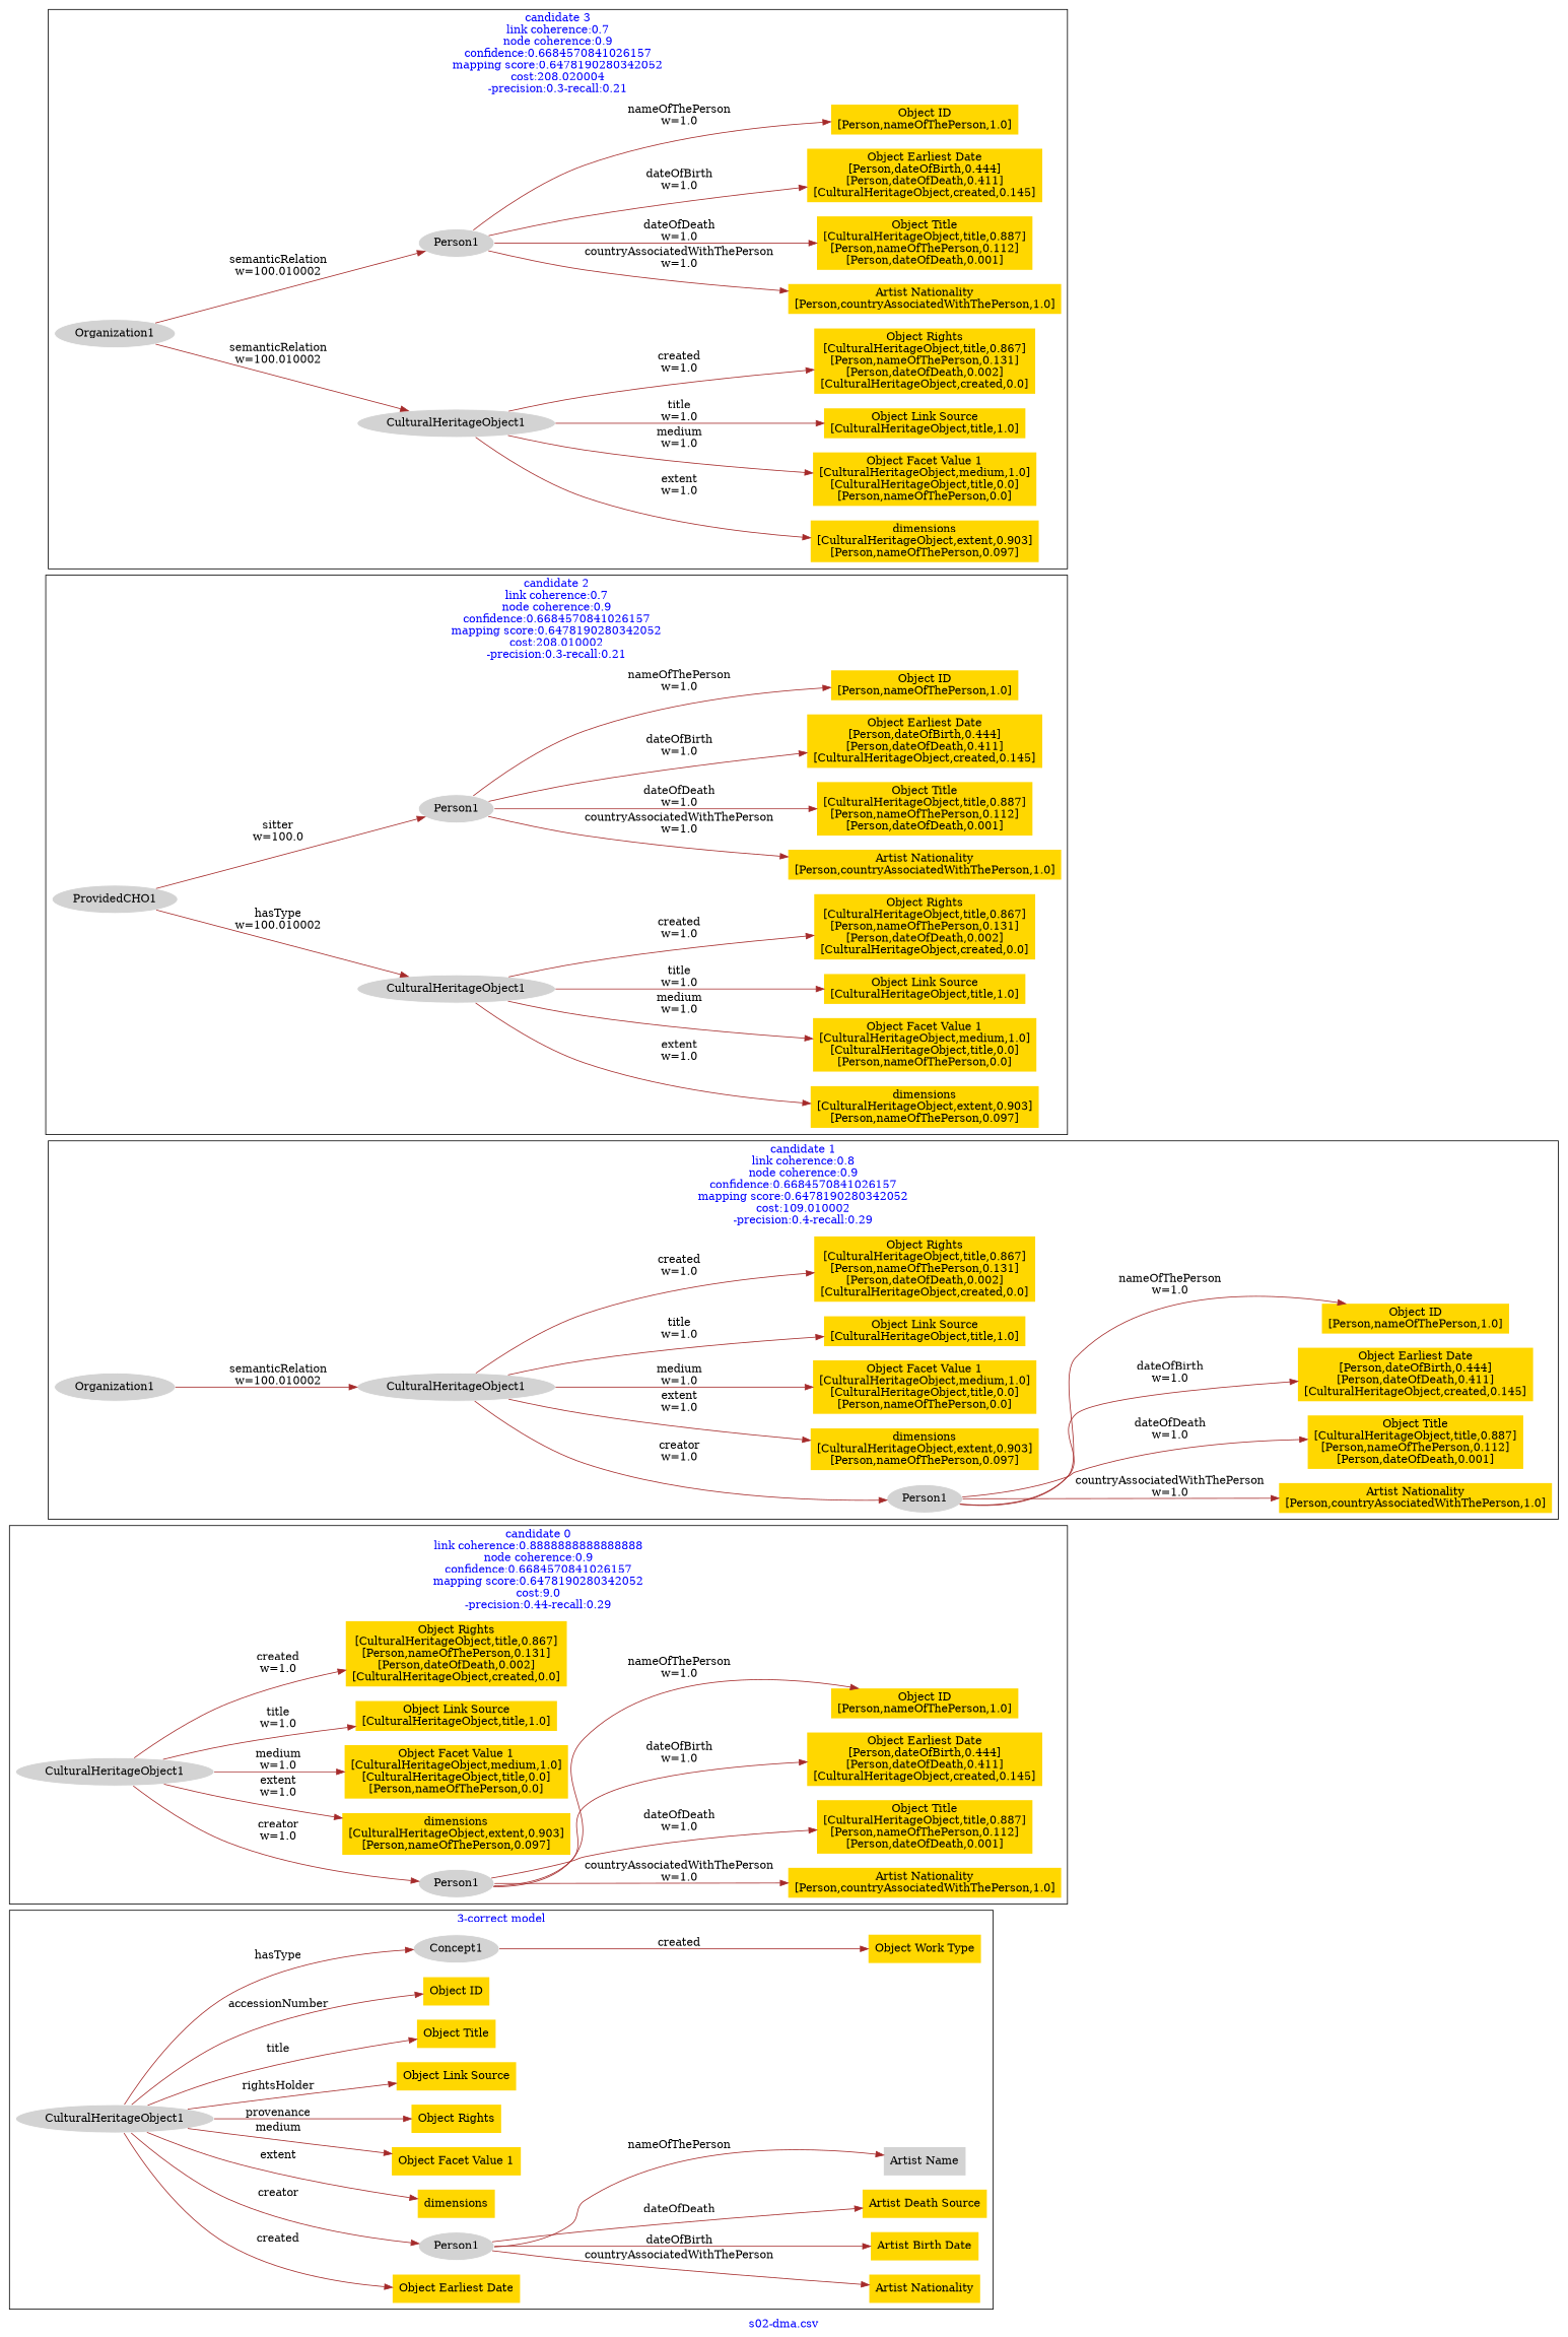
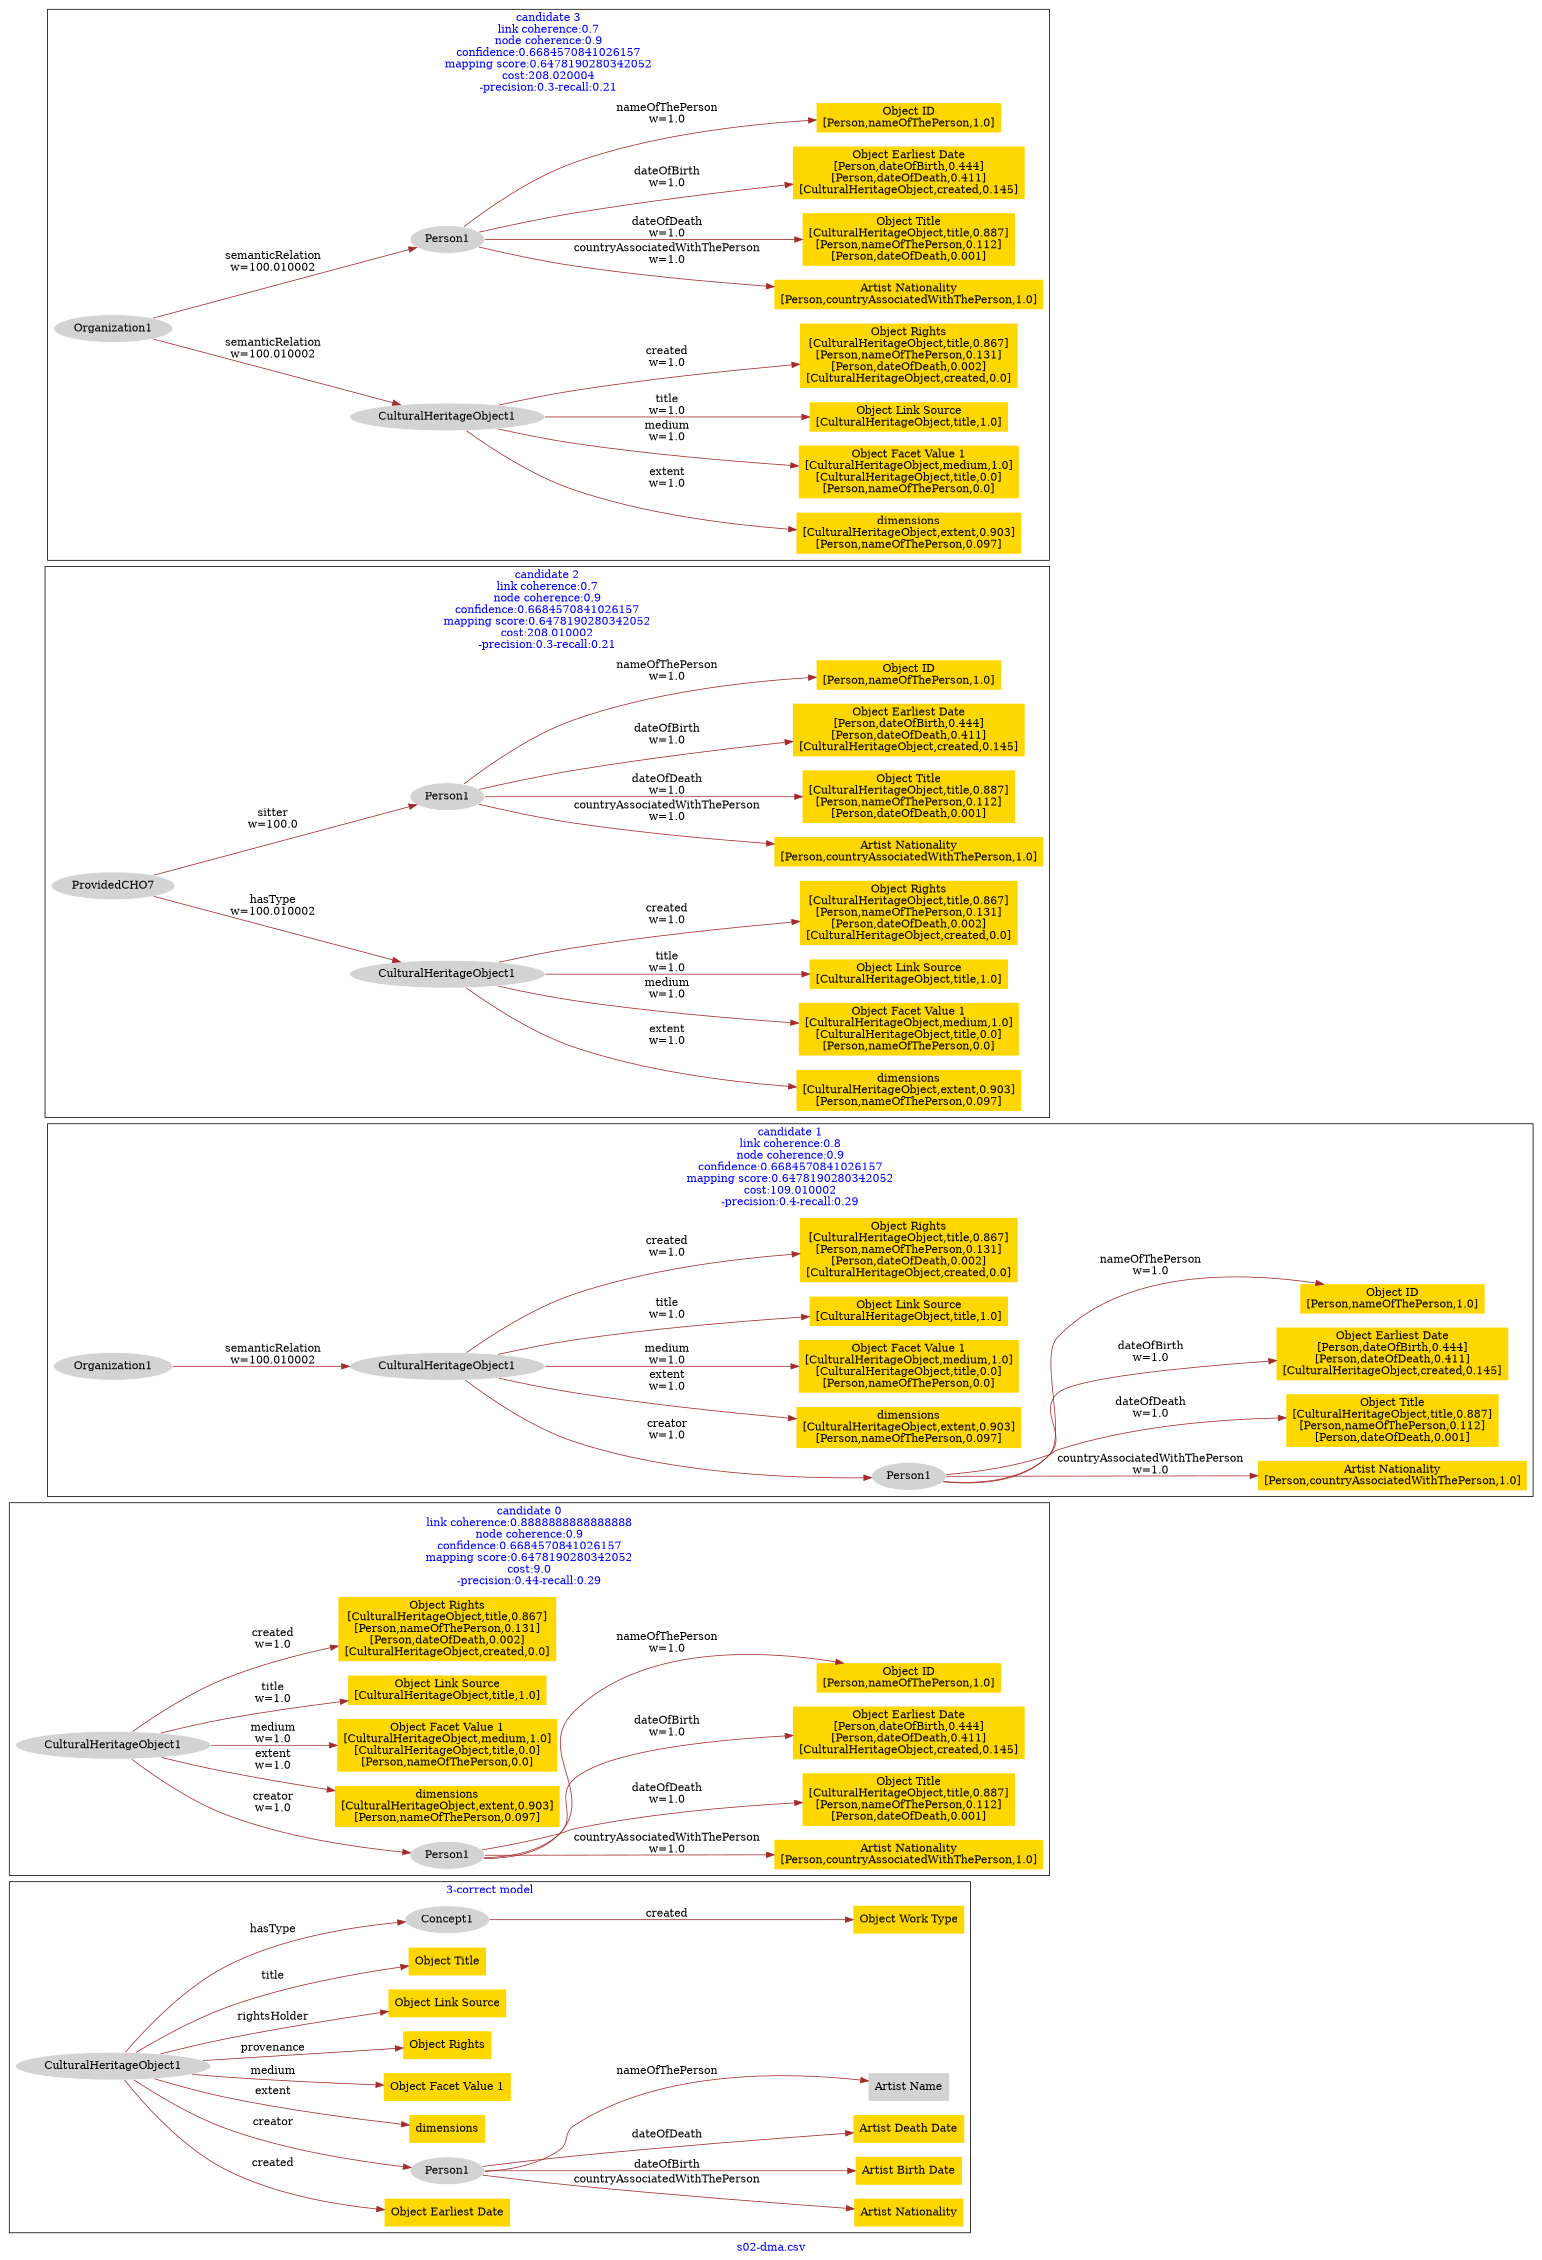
  digraph {
    fontcolor=blue
    label="s02-dma.csv"
    rankdir=LR
    remincross=true
    node [fillcolor=gold style=filled shape=plaintext]
    edge [color=brown fontcolor=black]
    n1 [color=white fillcolor=lightgray label=CulturalHeritageObject1 shape=""]
    n2 [label="Object Earliest Date"]
    n3 [color=white fillcolor=lightgray label=Person1 shape=""]
    n4 [label=dimensions]
    n5 [label="Object Facet Value 1"]
    n6 [label="Object Rights"]
    n7 [label="Object Link Source"]
    n8 [label="Object Title"]
-   n9 [label="Object ID"]
    n10 [color=white fillcolor=lightgray label=Concept1 shape=""]
    n11 [label="Artist Nationality"]
    n12 [label="Artist Birth Date"]
-   n13 [label="Artist Death Source"]
+   n13 [label="Artist Death Date"]
    n14 [fillcolor=lightgray label="Artist Name"]
    n15 [label="Object Work Type"]
    n16 [color=white fillcolor=lightgray label=CulturalHeritageObject1 shape=""]
    n17 [color=white fillcolor=lightgray label=Person1 shape=""]
    n18 [label="dimensions\n[CulturalHeritageObject,extent,0.903]\n[Person,nameOfThePerson,0.097]"]
    n19 [label="Object Facet Value 1\n[CulturalHeritageObject,medium,1.0]\n[CulturalHeritageObject,title,0.0]\n[Person,nameOfThePerson,0.0]"]
    n20 [label="Object Link Source\n[CulturalHeritageObject,title,1.0]"]
    n21 [label="Artist Nationality\n[Person,countryAssociatedWithThePerson,1.0]"]
    n22 [label="Object Title\n[CulturalHeritageObject,title,0.887]\n[Person,nameOfThePerson,0.112]\n[Person,dateOfDeath,0.001]"]
    n23 [label="Object Earliest Date\n[Person,dateOfBirth,0.444]\n[Person,dateOfDeath,0.411]\n[CulturalHeritageObject,created,0.145]"]
    n24 [label="Object ID\n[Person,nameOfThePerson,1.0]"]
    n25 [label="Object Rights\n[CulturalHeritageObject,title,0.867]\n[Person,nameOfThePerson,0.131]\n[Person,dateOfDeath,0.002]\n[CulturalHeritageObject,created,0.0]"]
    n26 [color=white fillcolor=lightgray label=CulturalHeritageObject1 shape=""]
    n27 [color=white fillcolor=lightgray label=Person1 shape=""]
    n28 [color=white fillcolor=lightgray label=Organization1 shape=""]
    n29 [label="dimensions\n[CulturalHeritageObject,extent,0.903]\n[Person,nameOfThePerson,0.097]"]
    n30 [label="Object Facet Value 1\n[CulturalHeritageObject,medium,1.0]\n[CulturalHeritageObject,title,0.0]\n[Person,nameOfThePerson,0.0]"]
    n31 [label="Object Link Source\n[CulturalHeritageObject,title,1.0]"]
    n32 [label="Artist Nationality\n[Person,countryAssociatedWithThePerson,1.0]"]
    n33 [label="Object Title\n[CulturalHeritageObject,title,0.887]\n[Person,nameOfThePerson,0.112]\n[Person,dateOfDeath,0.001]"]
    n34 [label="Object Earliest Date\n[Person,dateOfBirth,0.444]\n[Person,dateOfDeath,0.411]\n[CulturalHeritageObject,created,0.145]"]
    n35 [label="Object ID\n[Person,nameOfThePerson,1.0]"]
    n36 [label="Object Rights\n[CulturalHeritageObject,title,0.867]\n[Person,nameOfThePerson,0.131]\n[Person,dateOfDeath,0.002]\n[CulturalHeritageObject,created,0.0]"]
-   n37 [color=white fillcolor=lightgray label=ProvidedCHO1 shape=""]
+   n37 [color=white fillcolor=lightgray label=ProvidedCHO7 shape=""]
    n38 [color=white fillcolor=lightgray label=CulturalHeritageObject1 shape=""]
    n39 [color=white fillcolor=lightgray label=Person1 shape=""]
    n40 [label="dimensions\n[CulturalHeritageObject,extent,0.903]\n[Person,nameOfThePerson,0.097]"]
    n41 [label="Object Facet Value 1\n[CulturalHeritageObject,medium,1.0]\n[CulturalHeritageObject,title,0.0]\n[Person,nameOfThePerson,0.0]"]
    n42 [label="Object Link Source\n[CulturalHeritageObject,title,1.0]"]
    n43 [label="Artist Nationality\n[Person,countryAssociatedWithThePerson,1.0]"]
    n44 [label="Object Title\n[CulturalHeritageObject,title,0.887]\n[Person,nameOfThePerson,0.112]\n[Person,dateOfDeath,0.001]"]
    n45 [label="Object Earliest Date\n[Person,dateOfBirth,0.444]\n[Person,dateOfDeath,0.411]\n[CulturalHeritageObject,created,0.145]"]
    n46 [label="Object ID\n[Person,nameOfThePerson,1.0]"]
    n47 [label="Object Rights\n[CulturalHeritageObject,title,0.867]\n[Person,nameOfThePerson,0.131]\n[Person,dateOfDeath,0.002]\n[CulturalHeritageObject,created,0.0]"]
    n48 [color=white fillcolor=lightgray label=Organization1 shape=""]
    n49 [color=white fillcolor=lightgray label=CulturalHeritageObject1 shape=""]
    n50 [color=white fillcolor=lightgray label=Person1 shape=""]
    n51 [label="dimensions\n[CulturalHeritageObject,extent,0.903]\n[Person,nameOfThePerson,0.097]"]
    n52 [label="Object Facet Value 1\n[CulturalHeritageObject,medium,1.0]\n[CulturalHeritageObject,title,0.0]\n[Person,nameOfThePerson,0.0]"]
    n53 [label="Object Link Source\n[CulturalHeritageObject,title,1.0]"]
    n54 [label="Artist Nationality\n[Person,countryAssociatedWithThePerson,1.0]"]
    n55 [label="Object Title\n[CulturalHeritageObject,title,0.887]\n[Person,nameOfThePerson,0.112]\n[Person,dateOfDeath,0.001]"]
    n56 [label="Object Earliest Date\n[Person,dateOfBirth,0.444]\n[Person,dateOfDeath,0.411]\n[CulturalHeritageObject,created,0.145]"]
    n57 [label="Object ID\n[Person,nameOfThePerson,1.0]"]
    n58 [label="Object Rights\n[CulturalHeritageObject,title,0.867]\n[Person,nameOfThePerson,0.131]\n[Person,dateOfDeath,0.002]\n[CulturalHeritageObject,created,0.0]"]
    subgraph cluster_1 {
      label="3-correct model"
      n1
      n2
      n3
      n4
      n5
      n6
      n7
      n8
-     n9
      n10
      n11
      n12
      n13
      n14
      n15
    }
    subgraph cluster_2 {
      label="candidate 0\nlink coherence:0.8888888888888888\nnode coherence:0.9\nconfidence:0.6684570841026157\nmapping score:0.6478190280342052\ncost:9.0\n-precision:0.44-recall:0.29"
      n16
      n17
      n18
      n19
      n20
      n21
      n22
      n23
      n24
      n25
    }
    subgraph cluster_3 {
      label="candidate 1\nlink coherence:0.8\nnode coherence:0.9\nconfidence:0.6684570841026157\nmapping score:0.6478190280342052\ncost:109.010002\n-precision:0.4-recall:0.29"
      n26
      n27
      n28
      n29
      n30
      n31
      n32
      n33
      n34
      n35
      n36
    }
    subgraph cluster_4 {
      label="candidate 2\nlink coherence:0.7\nnode coherence:0.9\nconfidence:0.6684570841026157\nmapping score:0.6478190280342052\ncost:208.010002\n-precision:0.3-recall:0.21"
      n37
      n38
      n39
      n40
      n41
      n42
      n43
      n44
      n45
      n46
      n47
    }
    subgraph cluster_5 {
      label="candidate 3\nlink coherence:0.7\nnode coherence:0.9\nconfidence:0.6684570841026157\nmapping score:0.6478190280342052\ncost:208.020004\n-precision:0.3-recall:0.21"
      n48
      n49
      n50
      n51
      n52
      n53
      n54
      n55
      n56
      n57
      n58
    }
    n1 -> n2 [label=created]
    n1 -> n3 [label=creator]
    n1 -> n4 [label=extent]
    n1 -> n5 [label=medium]
    n1 -> n6 [label=provenance]
    n1 -> n7 [label=rightsHolder]
    n1 -> n8 [label=title]
-   n1 -> n9 [label=accessionNumber]
    n1 -> n10 [label=hasType]
    n3 -> n11 [label=countryAssociatedWithThePerson]
    n3 -> n12 [label=dateOfBirth]
    n3 -> n13 [label=dateOfDeath]
    n3 -> n14 [label=nameOfThePerson]
    n10 -> n15 [label=created]
    n16 -> n17 [label="creator\nw=1.0"]
    n16 -> n18 [label="extent\nw=1.0"]
    n16 -> n19 [label="medium\nw=1.0"]
    n16 -> n20 [label="title\nw=1.0"]
    n16 -> n25 [label="created\nw=1.0"]
    n17 -> n21 [label="countryAssociatedWithThePerson\nw=1.0"]
    n17 -> n22 [label="dateOfDeath\nw=1.0"]
    n17 -> n23 [label="dateOfBirth\nw=1.0"]
    n17 -> n24 [label="nameOfThePerson\nw=1.0"]
    n26 -> n27 [label="creator\nw=1.0"]
    n26 -> n29 [label="extent\nw=1.0"]
    n26 -> n30 [label="medium\nw=1.0"]
    n26 -> n31 [label="title\nw=1.0"]
    n26 -> n36 [label="created\nw=1.0"]
    n27 -> n32 [label="countryAssociatedWithThePerson\nw=1.0"]
    n27 -> n33 [label="dateOfDeath\nw=1.0"]
    n27 -> n34 [label="dateOfBirth\nw=1.0"]
    n27 -> n35 [label="nameOfThePerson\nw=1.0"]
    n28 -> n26 [label="semanticRelation\nw=100.010002"]
    n37 -> n38 [label="hasType\nw=100.010002"]
    n37 -> n39 [label="sitter\nw=100.0"]
    n38 -> n40 [label="extent\nw=1.0"]
    n38 -> n41 [label="medium\nw=1.0"]
    n38 -> n42 [label="title\nw=1.0"]
    n38 -> n47 [label="created\nw=1.0"]
    n39 -> n43 [label="countryAssociatedWithThePerson\nw=1.0"]
    n39 -> n44 [label="dateOfDeath\nw=1.0"]
    n39 -> n45 [label="dateOfBirth\nw=1.0"]
    n39 -> n46 [label="nameOfThePerson\nw=1.0"]
    n48 -> n49 [label="semanticRelation\nw=100.010002"]
    n48 -> n50 [label="semanticRelation\nw=100.010002"]
    n49 -> n51 [label="extent\nw=1.0"]
    n49 -> n52 [label="medium\nw=1.0"]
    n49 -> n53 [label="title\nw=1.0"]
    n49 -> n58 [label="created\nw=1.0"]
    n50 -> n54 [label="countryAssociatedWithThePerson\nw=1.0"]
    n50 -> n55 [label="dateOfDeath\nw=1.0"]
    n50 -> n56 [label="dateOfBirth\nw=1.0"]
    n50 -> n57 [label="nameOfThePerson\nw=1.0"]
  }
